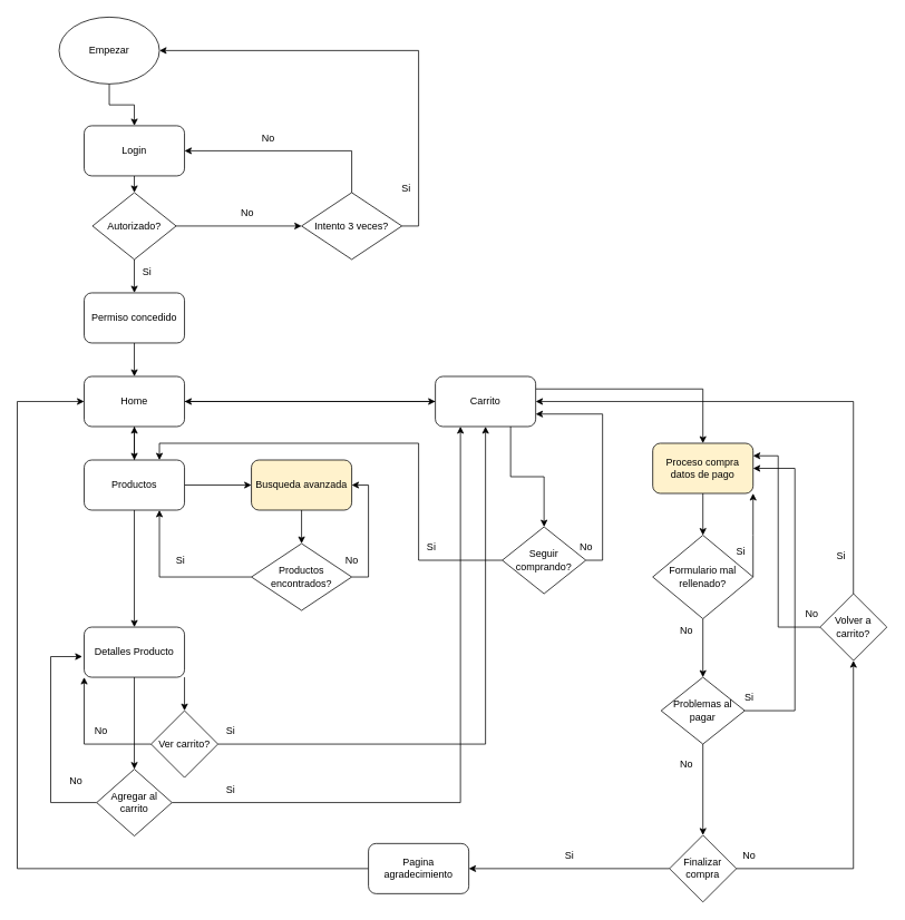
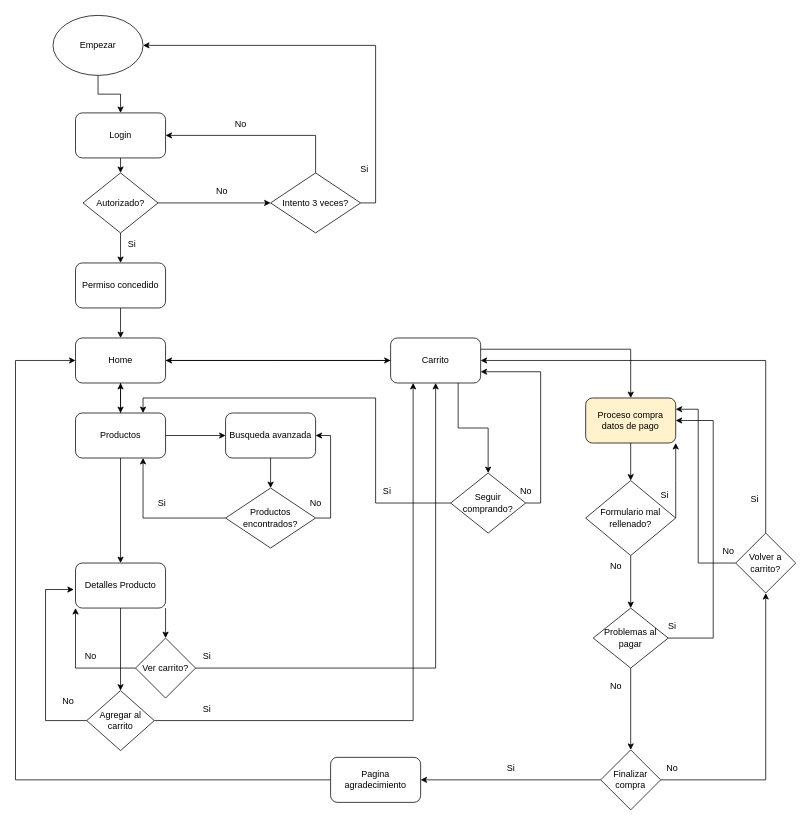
  <mxCell id="0" />
  <mxCell id="1" parent="0" />
  <mxCell id="2" style="edgeStyle=orthogonalEdgeStyle;rounded=0;orthogonalLoop=1;jettySize=auto;html=1;exitX=0.5;exitY=1;exitDx=0;exitDy=0;entryX=0.5;entryY=0;entryDx=0;entryDy=0;" parent="1" source="3" target="5" edge="1"><mxGeometry relative="1" as="geometry" /></mxCell>
  <mxCell id="3" value="Empezar" style="ellipse;whiteSpace=wrap;html=1;" parent="1" vertex="1"><mxGeometry x="70" y="20" width="120" height="80" as="geometry" /></mxCell>
  <mxCell id="4" style="edgeStyle=orthogonalEdgeStyle;rounded=0;orthogonalLoop=1;jettySize=auto;html=1;exitX=0.5;exitY=1;exitDx=0;exitDy=0;entryX=0.5;entryY=0;entryDx=0;entryDy=0;" parent="1" source="5" target="8" edge="1"><mxGeometry relative="1" as="geometry" /></mxCell>
  <mxCell id="5" value="Login" style="rounded=1;whiteSpace=wrap;html=1;" parent="1" vertex="1"><mxGeometry x="100" y="150" width="120" height="60" as="geometry" /></mxCell>
  <mxCell id="6" style="edgeStyle=orthogonalEdgeStyle;rounded=0;orthogonalLoop=1;jettySize=auto;html=1;exitX=1;exitY=0.5;exitDx=0;exitDy=0;entryX=0;entryY=0.5;entryDx=0;entryDy=0;" parent="1" source="8" target="11" edge="1"><mxGeometry relative="1" as="geometry" /></mxCell>
  <mxCell id="7" style="edgeStyle=orthogonalEdgeStyle;rounded=0;orthogonalLoop=1;jettySize=auto;html=1;exitX=0.5;exitY=1;exitDx=0;exitDy=0;entryX=0.5;entryY=0;entryDx=0;entryDy=0;" parent="1" source="8" target="13" edge="1"><mxGeometry relative="1" as="geometry" /></mxCell>
  <mxCell id="8" value="Autorizado?" style="rhombus;whiteSpace=wrap;html=1;" parent="1" vertex="1"><mxGeometry x="110" y="230" width="100" height="80" as="geometry" /></mxCell>
  <mxCell id="9" style="edgeStyle=orthogonalEdgeStyle;rounded=0;orthogonalLoop=1;jettySize=auto;html=1;exitX=1;exitY=0.5;exitDx=0;exitDy=0;entryX=1;entryY=0.5;entryDx=0;entryDy=0;" parent="1" source="11" target="3" edge="1"><mxGeometry relative="1" as="geometry" /></mxCell>
  <mxCell id="10" style="edgeStyle=orthogonalEdgeStyle;rounded=0;orthogonalLoop=1;jettySize=auto;html=1;exitX=0.5;exitY=0;exitDx=0;exitDy=0;entryX=1;entryY=0.5;entryDx=0;entryDy=0;" parent="1" source="11" target="5" edge="1"><mxGeometry relative="1" as="geometry" /></mxCell>
  <mxCell id="11" value="Intento 3 veces?" style="rhombus;whiteSpace=wrap;html=1;" parent="1" vertex="1"><mxGeometry x="360" y="230" width="120" height="80" as="geometry" /></mxCell>
  <mxCell id="12" style="edgeStyle=orthogonalEdgeStyle;rounded=0;orthogonalLoop=1;jettySize=auto;html=1;exitX=0.5;exitY=1;exitDx=0;exitDy=0;entryX=0.5;entryY=0;entryDx=0;entryDy=0;" parent="1" source="13" target="24" edge="1"><mxGeometry relative="1" as="geometry" /></mxCell>
  <mxCell id="13" value="Permiso concedido" style="rounded=1;whiteSpace=wrap;html=1;" parent="1" vertex="1"><mxGeometry x="100" y="350" width="120" height="60" as="geometry" /></mxCell>
  <mxCell id="14" value="Si" style="text;html=1;align=center;verticalAlign=middle;resizable=0;points=[];autosize=1;strokeColor=none;fillColor=none;" parent="1" vertex="1"><mxGeometry x="200" y="655" width="30" height="30" as="geometry" /></mxCell>
  <mxCell id="15" value="No" style="text;html=1;align=center;verticalAlign=middle;resizable=0;points=[];autosize=1;strokeColor=none;fillColor=none;" parent="1" vertex="1"><mxGeometry x="70" y="920" width="40" height="30" as="geometry" /></mxCell>
  <mxCell id="16" value="Si" style="text;html=1;align=center;verticalAlign=middle;resizable=0;points=[];autosize=1;strokeColor=none;fillColor=none;" parent="1" vertex="1"><mxGeometry x="870" y="645" width="30" height="30" as="geometry" /></mxCell>
  <mxCell id="17" value="Si" style="text;html=1;align=center;verticalAlign=middle;resizable=0;points=[];autosize=1;strokeColor=none;fillColor=none;" parent="1" vertex="1"><mxGeometry x="160" y="310" width="30" height="30" as="geometry" /></mxCell>
  <mxCell id="18" value="Si" style="text;html=1;align=center;verticalAlign=middle;resizable=0;points=[];autosize=1;strokeColor=none;fillColor=none;" parent="1" vertex="1"><mxGeometry x="470" y="210" width="30" height="30" as="geometry" /></mxCell>
  <mxCell id="19" value="No" style="text;html=1;align=center;verticalAlign=middle;resizable=0;points=[];autosize=1;strokeColor=none;fillColor=none;" parent="1" vertex="1"><mxGeometry x="800" y="900" width="40" height="30" as="geometry" /></mxCell>
  <mxCell id="20" value="No" style="text;html=1;align=center;verticalAlign=middle;resizable=0;points=[];autosize=1;strokeColor=none;fillColor=none;" parent="1" vertex="1"><mxGeometry x="300" y="150" width="40" height="30" as="geometry" /></mxCell>
  <mxCell id="21" value="No" style="text;html=1;align=center;verticalAlign=middle;resizable=0;points=[];autosize=1;strokeColor=none;fillColor=none;" parent="1" vertex="1"><mxGeometry x="275" y="240" width="40" height="30" as="geometry" /></mxCell>
  <mxCell id="22" style="edgeStyle=orthogonalEdgeStyle;rounded=0;orthogonalLoop=1;jettySize=auto;html=1;" parent="1" source="24" edge="1"><mxGeometry relative="1" as="geometry"><mxPoint x="160" y="550" as="targetPoint" /></mxGeometry></mxCell>
  <mxCell id="23" style="edgeStyle=orthogonalEdgeStyle;rounded=0;orthogonalLoop=1;jettySize=auto;html=1;" parent="1" source="24" edge="1"><mxGeometry relative="1" as="geometry"><mxPoint x="520" y="480" as="targetPoint" /></mxGeometry></mxCell>
  <mxCell id="24" value="Home" style="rounded=1;whiteSpace=wrap;html=1;" parent="1" vertex="1"><mxGeometry x="100" y="450" width="120" height="60" as="geometry" /></mxCell>
  <mxCell id="25" style="edgeStyle=orthogonalEdgeStyle;rounded=0;orthogonalLoop=1;jettySize=auto;html=1;exitX=1;exitY=0.5;exitDx=0;exitDy=0;entryX=0;entryY=0.5;entryDx=0;entryDy=0;" parent="1" source="28" target="30" edge="1"><mxGeometry relative="1" as="geometry" /></mxCell>
  <mxCell id="26" style="edgeStyle=orthogonalEdgeStyle;rounded=0;orthogonalLoop=1;jettySize=auto;html=1;exitX=0.5;exitY=0;exitDx=0;exitDy=0;entryX=0.5;entryY=1;entryDx=0;entryDy=0;" parent="1" source="28" target="24" edge="1"><mxGeometry relative="1" as="geometry"><Array as="points"><mxPoint x="160" y="550" /><mxPoint x="160" y="550" /></Array></mxGeometry></mxCell>
  <mxCell id="27" style="edgeStyle=orthogonalEdgeStyle;rounded=0;orthogonalLoop=1;jettySize=auto;html=1;exitX=0.5;exitY=1;exitDx=0;exitDy=0;entryX=0.5;entryY=0;entryDx=0;entryDy=0;" parent="1" source="28" target="41" edge="1"><mxGeometry relative="1" as="geometry" /></mxCell>
  <mxCell id="28" value="Productos" style="rounded=1;whiteSpace=wrap;html=1;" parent="1" vertex="1"><mxGeometry x="100" y="550" width="120" height="60" as="geometry" /></mxCell>
  <mxCell id="29" style="edgeStyle=orthogonalEdgeStyle;rounded=0;orthogonalLoop=1;jettySize=auto;html=1;exitX=0.5;exitY=1;exitDx=0;exitDy=0;entryX=0.5;entryY=0;entryDx=0;entryDy=0;" parent="1" source="30" target="38" edge="1"><mxGeometry relative="1" as="geometry" /></mxCell>
- <mxCell id="30" value="Busqueda avanzada" style="rounded=1;whiteSpace=wrap;html=1;fillColor=#fff2cc;" parent="1" vertex="1"><mxGeometry x="300" y="550" width="120" height="60" as="geometry" /></mxCell>
+ <mxCell id="30" value="Busqueda avanzada" style="rounded=1;whiteSpace=wrap;html=1;" parent="1" vertex="1"><mxGeometry x="300" y="550" width="120" height="60" as="geometry" /></mxCell>
  <mxCell id="31" style="edgeStyle=orthogonalEdgeStyle;rounded=0;orthogonalLoop=1;jettySize=auto;html=1;exitX=0;exitY=0.5;exitDx=0;exitDy=0;entryX=0;entryY=0.5;entryDx=0;entryDy=0;" parent="1" source="32" target="24" edge="1"><mxGeometry relative="1" as="geometry"><mxPoint x="-5.294" y="480" as="targetPoint" /><Array as="points"><mxPoint x="20" y="1039" /><mxPoint x="20" y="480" /></Array></mxGeometry></mxCell>
  <mxCell id="32" value="Pagina agradecimiento" style="rounded=1;whiteSpace=wrap;html=1;" parent="1" vertex="1"><mxGeometry x="440" y="1009" width="120" height="60" as="geometry" /></mxCell>
  <mxCell id="33" style="edgeStyle=orthogonalEdgeStyle;rounded=0;orthogonalLoop=1;jettySize=auto;html=1;exitX=1;exitY=0.5;exitDx=0;exitDy=0;entryX=0.5;entryY=1;entryDx=0;entryDy=0;" parent="1" source="35" target="71" edge="1"><mxGeometry relative="1" as="geometry" /></mxCell>
  <mxCell id="34" style="edgeStyle=orthogonalEdgeStyle;rounded=0;orthogonalLoop=1;jettySize=auto;html=1;exitX=0;exitY=0.5;exitDx=0;exitDy=0;entryX=1;entryY=0.5;entryDx=0;entryDy=0;" parent="1" source="35" target="32" edge="1"><mxGeometry relative="1" as="geometry" /></mxCell>
  <mxCell id="35" value="Finalizar compra" style="rhombus;whiteSpace=wrap;html=1;" parent="1" vertex="1"><mxGeometry x="800" y="999" width="80" height="80" as="geometry" /></mxCell>
  <mxCell id="36" style="edgeStyle=orthogonalEdgeStyle;rounded=0;orthogonalLoop=1;jettySize=auto;html=1;exitX=0;exitY=0.5;exitDx=0;exitDy=0;entryX=0.75;entryY=1;entryDx=0;entryDy=0;" parent="1" source="38" target="28" edge="1"><mxGeometry relative="1" as="geometry" /></mxCell>
  <mxCell id="37" style="edgeStyle=orthogonalEdgeStyle;rounded=0;orthogonalLoop=1;jettySize=auto;html=1;exitX=1;exitY=0.5;exitDx=0;exitDy=0;entryX=1;entryY=0.5;entryDx=0;entryDy=0;" parent="1" source="38" target="30" edge="1"><mxGeometry relative="1" as="geometry" /></mxCell>
  <mxCell id="38" value="Productos encontrados?" style="rhombus;whiteSpace=wrap;html=1;" parent="1" vertex="1"><mxGeometry x="300" y="650" width="120" height="80" as="geometry" /></mxCell>
  <mxCell id="39" style="edgeStyle=orthogonalEdgeStyle;rounded=0;orthogonalLoop=1;jettySize=auto;html=1;exitX=1;exitY=1;exitDx=0;exitDy=0;entryX=0.5;entryY=0;entryDx=0;entryDy=0;" parent="1" source="41" target="44" edge="1"><mxGeometry relative="1" as="geometry" /></mxCell>
  <mxCell id="40" style="edgeStyle=orthogonalEdgeStyle;rounded=0;orthogonalLoop=1;jettySize=auto;html=1;exitX=0.5;exitY=1;exitDx=0;exitDy=0;" parent="1" source="41" target="47" edge="1"><mxGeometry relative="1" as="geometry" /></mxCell>
  <mxCell id="41" value="Detalles Producto" style="rounded=1;whiteSpace=wrap;html=1;" parent="1" vertex="1"><mxGeometry x="100" y="750" width="120" height="60" as="geometry" /></mxCell>
  <mxCell id="42" style="edgeStyle=orthogonalEdgeStyle;rounded=0;orthogonalLoop=1;jettySize=auto;html=1;exitX=0;exitY=0.5;exitDx=0;exitDy=0;entryX=0;entryY=1;entryDx=0;entryDy=0;" parent="1" source="44" target="41" edge="1"><mxGeometry relative="1" as="geometry" /></mxCell>
  <mxCell id="43" style="edgeStyle=orthogonalEdgeStyle;rounded=0;orthogonalLoop=1;jettySize=auto;html=1;exitX=1;exitY=0.5;exitDx=0;exitDy=0;entryX=0.5;entryY=1;entryDx=0;entryDy=0;" parent="1" source="44" target="51" edge="1"><mxGeometry relative="1" as="geometry" /></mxCell>
  <mxCell id="44" value="Ver carrito?" style="rhombus;whiteSpace=wrap;html=1;" parent="1" vertex="1"><mxGeometry x="180" y="850" width="80" height="80" as="geometry" /></mxCell>
  <mxCell id="45" style="edgeStyle=orthogonalEdgeStyle;rounded=0;orthogonalLoop=1;jettySize=auto;html=1;exitX=0;exitY=0.5;exitDx=0;exitDy=0;entryX=-0.019;entryY=0.588;entryDx=0;entryDy=0;entryPerimeter=0;" parent="1" source="47" target="41" edge="1"><mxGeometry relative="1" as="geometry"><mxPoint x="110" y="964.99" as="sourcePoint" /><mxPoint x="90" y="784.99" as="targetPoint" /><Array as="points"><mxPoint x="60" y="960" /><mxPoint x="60" y="785" /></Array></mxGeometry></mxCell>
  <mxCell id="46" style="edgeStyle=orthogonalEdgeStyle;rounded=0;orthogonalLoop=1;jettySize=auto;html=1;exitX=1;exitY=0.5;exitDx=0;exitDy=0;entryX=0.25;entryY=1;entryDx=0;entryDy=0;" parent="1" source="47" target="51" edge="1"><mxGeometry relative="1" as="geometry" /></mxCell>
  <mxCell id="47" value="Agregar al carrito" style="rhombus;whiteSpace=wrap;html=1;" parent="1" vertex="1"><mxGeometry x="115" y="920" width="90" height="80" as="geometry" /></mxCell>
  <mxCell id="48" style="edgeStyle=orthogonalEdgeStyle;rounded=0;orthogonalLoop=1;jettySize=auto;html=1;exitX=0;exitY=0.5;exitDx=0;exitDy=0;entryX=1;entryY=0.5;entryDx=0;entryDy=0;" parent="1" source="51" target="24" edge="1"><mxGeometry relative="1" as="geometry" /></mxCell>
  <mxCell id="49" style="edgeStyle=orthogonalEdgeStyle;rounded=0;orthogonalLoop=1;jettySize=auto;html=1;exitX=0.75;exitY=1;exitDx=0;exitDy=0;entryX=0.5;entryY=0;entryDx=0;entryDy=0;" parent="1" source="51" target="54" edge="1"><mxGeometry relative="1" as="geometry" /></mxCell>
  <mxCell id="50" style="edgeStyle=orthogonalEdgeStyle;rounded=0;orthogonalLoop=1;jettySize=auto;html=1;exitX=1;exitY=0.25;exitDx=0;exitDy=0;entryX=0.5;entryY=0;entryDx=0;entryDy=0;" parent="1" source="51" target="62" edge="1"><mxGeometry relative="1" as="geometry" /></mxCell>
  <mxCell id="51" value="Carrito" style="rounded=1;whiteSpace=wrap;html=1;" parent="1" vertex="1"><mxGeometry x="520" y="450" width="120" height="60" as="geometry" /></mxCell>
  <mxCell id="52" style="edgeStyle=orthogonalEdgeStyle;rounded=0;orthogonalLoop=1;jettySize=auto;html=1;exitX=0;exitY=0.5;exitDx=0;exitDy=0;entryX=0.75;entryY=0;entryDx=0;entryDy=0;" parent="1" source="54" target="28" edge="1"><mxGeometry relative="1" as="geometry"><Array as="points"><mxPoint x="500" y="670" /><mxPoint x="500" y="530" /><mxPoint x="190" y="530" /></Array></mxGeometry></mxCell>
  <mxCell id="53" style="edgeStyle=orthogonalEdgeStyle;rounded=0;orthogonalLoop=1;jettySize=auto;html=1;exitX=1;exitY=0.5;exitDx=0;exitDy=0;entryX=1;entryY=0.75;entryDx=0;entryDy=0;" parent="1" source="54" target="51" edge="1"><mxGeometry relative="1" as="geometry" /></mxCell>
  <mxCell id="54" value="Seguir comprando?" style="rhombus;whiteSpace=wrap;html=1;" parent="1" vertex="1"><mxGeometry x="600" y="630" width="100" height="80" as="geometry" /></mxCell>
  <mxCell id="55" value="No" style="text;html=1;align=center;verticalAlign=middle;resizable=0;points=[];autosize=1;strokeColor=none;fillColor=none;" parent="1" vertex="1"><mxGeometry x="400" y="655" width="40" height="30" as="geometry" /></mxCell>
  <mxCell id="56" value="Si" style="text;html=1;align=center;verticalAlign=middle;resizable=0;points=[];autosize=1;strokeColor=none;fillColor=none;" parent="1" vertex="1"><mxGeometry x="500" y="640" width="30" height="30" as="geometry" /></mxCell>
  <mxCell id="57" value="Si" style="text;html=1;align=center;verticalAlign=middle;resizable=0;points=[];autosize=1;strokeColor=none;fillColor=none;" parent="1" vertex="1"><mxGeometry x="260" y="930" width="30" height="30" as="geometry" /></mxCell>
  <mxCell id="58" value="Si" style="text;html=1;align=center;verticalAlign=middle;resizable=0;points=[];autosize=1;strokeColor=none;fillColor=none;" parent="1" vertex="1"><mxGeometry x="260" y="860" width="30" height="30" as="geometry" /></mxCell>
  <mxCell id="59" value="No" style="text;html=1;align=center;verticalAlign=middle;resizable=0;points=[];autosize=1;strokeColor=none;fillColor=none;" parent="1" vertex="1"><mxGeometry x="680" y="640" width="40" height="30" as="geometry" /></mxCell>
  <mxCell id="60" value="No" style="text;html=1;align=center;verticalAlign=middle;resizable=0;points=[];autosize=1;strokeColor=none;fillColor=none;" parent="1" vertex="1"><mxGeometry x="100" y="860" width="40" height="30" as="geometry" /></mxCell>
  <mxCell id="61" style="edgeStyle=orthogonalEdgeStyle;rounded=0;orthogonalLoop=1;jettySize=auto;html=1;exitX=0.5;exitY=1;exitDx=0;exitDy=0;entryX=0.5;entryY=0;entryDx=0;entryDy=0;" parent="1" source="62" target="68" edge="1"><mxGeometry relative="1" as="geometry" /></mxCell>
  <mxCell id="62" value="Proceso compra datos de pago" style="rounded=1;whiteSpace=wrap;html=1;fillColor=#fff2cc;" parent="1" vertex="1"><mxGeometry x="780" y="530" width="120" height="60" as="geometry" /></mxCell>
  <mxCell id="63" style="edgeStyle=orthogonalEdgeStyle;rounded=0;orthogonalLoop=1;jettySize=auto;html=1;exitX=1;exitY=0.5;exitDx=0;exitDy=0;entryX=1;entryY=0.5;entryDx=0;entryDy=0;" parent="1" source="65" target="62" edge="1"><mxGeometry relative="1" as="geometry"><Array as="points"><mxPoint x="950" y="850" /><mxPoint x="950" y="560" /></Array></mxGeometry></mxCell>
  <mxCell id="64" style="edgeStyle=orthogonalEdgeStyle;rounded=0;orthogonalLoop=1;jettySize=auto;html=1;exitX=0.5;exitY=1;exitDx=0;exitDy=0;entryX=0.5;entryY=0;entryDx=0;entryDy=0;" parent="1" source="65" target="35" edge="1"><mxGeometry relative="1" as="geometry" /></mxCell>
  <mxCell id="65" value="Problemas al pagar" style="rhombus;whiteSpace=wrap;html=1;" parent="1" vertex="1"><mxGeometry x="790" y="810" width="100" height="80" as="geometry" /></mxCell>
  <mxCell id="66" style="edgeStyle=orthogonalEdgeStyle;rounded=0;orthogonalLoop=1;jettySize=auto;html=1;exitX=1;exitY=0.5;exitDx=0;exitDy=0;entryX=1;entryY=1;entryDx=0;entryDy=0;" parent="1" source="68" target="62" edge="1"><mxGeometry relative="1" as="geometry"><Array as="points"><mxPoint x="900" y="640" /><mxPoint x="900" y="640" /></Array></mxGeometry></mxCell>
  <mxCell id="67" style="edgeStyle=orthogonalEdgeStyle;rounded=0;orthogonalLoop=1;jettySize=auto;html=1;exitX=0.5;exitY=1;exitDx=0;exitDy=0;entryX=0.5;entryY=0;entryDx=0;entryDy=0;" parent="1" source="68" target="65" edge="1"><mxGeometry relative="1" as="geometry" /></mxCell>
  <mxCell id="68" value="Formulario mal rellenado?" style="rhombus;whiteSpace=wrap;html=1;" parent="1" vertex="1"><mxGeometry x="780" y="640" width="120" height="100" as="geometry" /></mxCell>
  <mxCell id="69" style="edgeStyle=orthogonalEdgeStyle;rounded=0;orthogonalLoop=1;jettySize=auto;html=1;exitX=0.5;exitY=0;exitDx=0;exitDy=0;entryX=1;entryY=0.5;entryDx=0;entryDy=0;" parent="1" source="71" target="51" edge="1"><mxGeometry relative="1" as="geometry" /></mxCell>
  <mxCell id="70" style="edgeStyle=orthogonalEdgeStyle;rounded=0;orthogonalLoop=1;jettySize=auto;html=1;exitX=0;exitY=0.5;exitDx=0;exitDy=0;entryX=1;entryY=0.25;entryDx=0;entryDy=0;" parent="1" source="71" target="62" edge="1"><mxGeometry relative="1" as="geometry"><Array as="points"><mxPoint x="930" y="750" /><mxPoint x="930" y="545" /></Array></mxGeometry></mxCell>
  <mxCell id="71" value="Volver a carrito?" style="rhombus;whiteSpace=wrap;html=1;" parent="1" vertex="1"><mxGeometry x="980" y="710" width="80" height="80" as="geometry" /></mxCell>
  <mxCell id="72" value="Si" style="text;html=1;align=center;verticalAlign=middle;resizable=0;points=[];autosize=1;strokeColor=none;fillColor=none;" parent="1" vertex="1"><mxGeometry x="665" y="1009" width="30" height="30" as="geometry" /></mxCell>
  <mxCell id="73" value="Si" style="text;html=1;align=center;verticalAlign=middle;resizable=0;points=[];autosize=1;strokeColor=none;fillColor=none;" parent="1" vertex="1"><mxGeometry x="880" y="820" width="30" height="30" as="geometry" /></mxCell>
  <mxCell id="74" value="Si" style="text;html=1;align=center;verticalAlign=middle;resizable=0;points=[];autosize=1;strokeColor=none;fillColor=none;" parent="1" vertex="1"><mxGeometry x="990" y="650" width="30" height="30" as="geometry" /></mxCell>
  <mxCell id="75" value="No" style="text;html=1;align=center;verticalAlign=middle;resizable=0;points=[];autosize=1;strokeColor=none;fillColor=none;" parent="1" vertex="1"><mxGeometry x="800" y="740" width="40" height="30" as="geometry" /></mxCell>
  <mxCell id="76" value="No" style="text;html=1;align=center;verticalAlign=middle;resizable=0;points=[];autosize=1;strokeColor=none;fillColor=none;" parent="1" vertex="1"><mxGeometry x="875" y="1009" width="40" height="30" as="geometry" /></mxCell>
  <mxCell id="77" value="No" style="text;html=1;align=center;verticalAlign=middle;resizable=0;points=[];autosize=1;strokeColor=none;fillColor=none;" parent="1" vertex="1"><mxGeometry x="950" y="720" width="40" height="30" as="geometry" /></mxCell>
